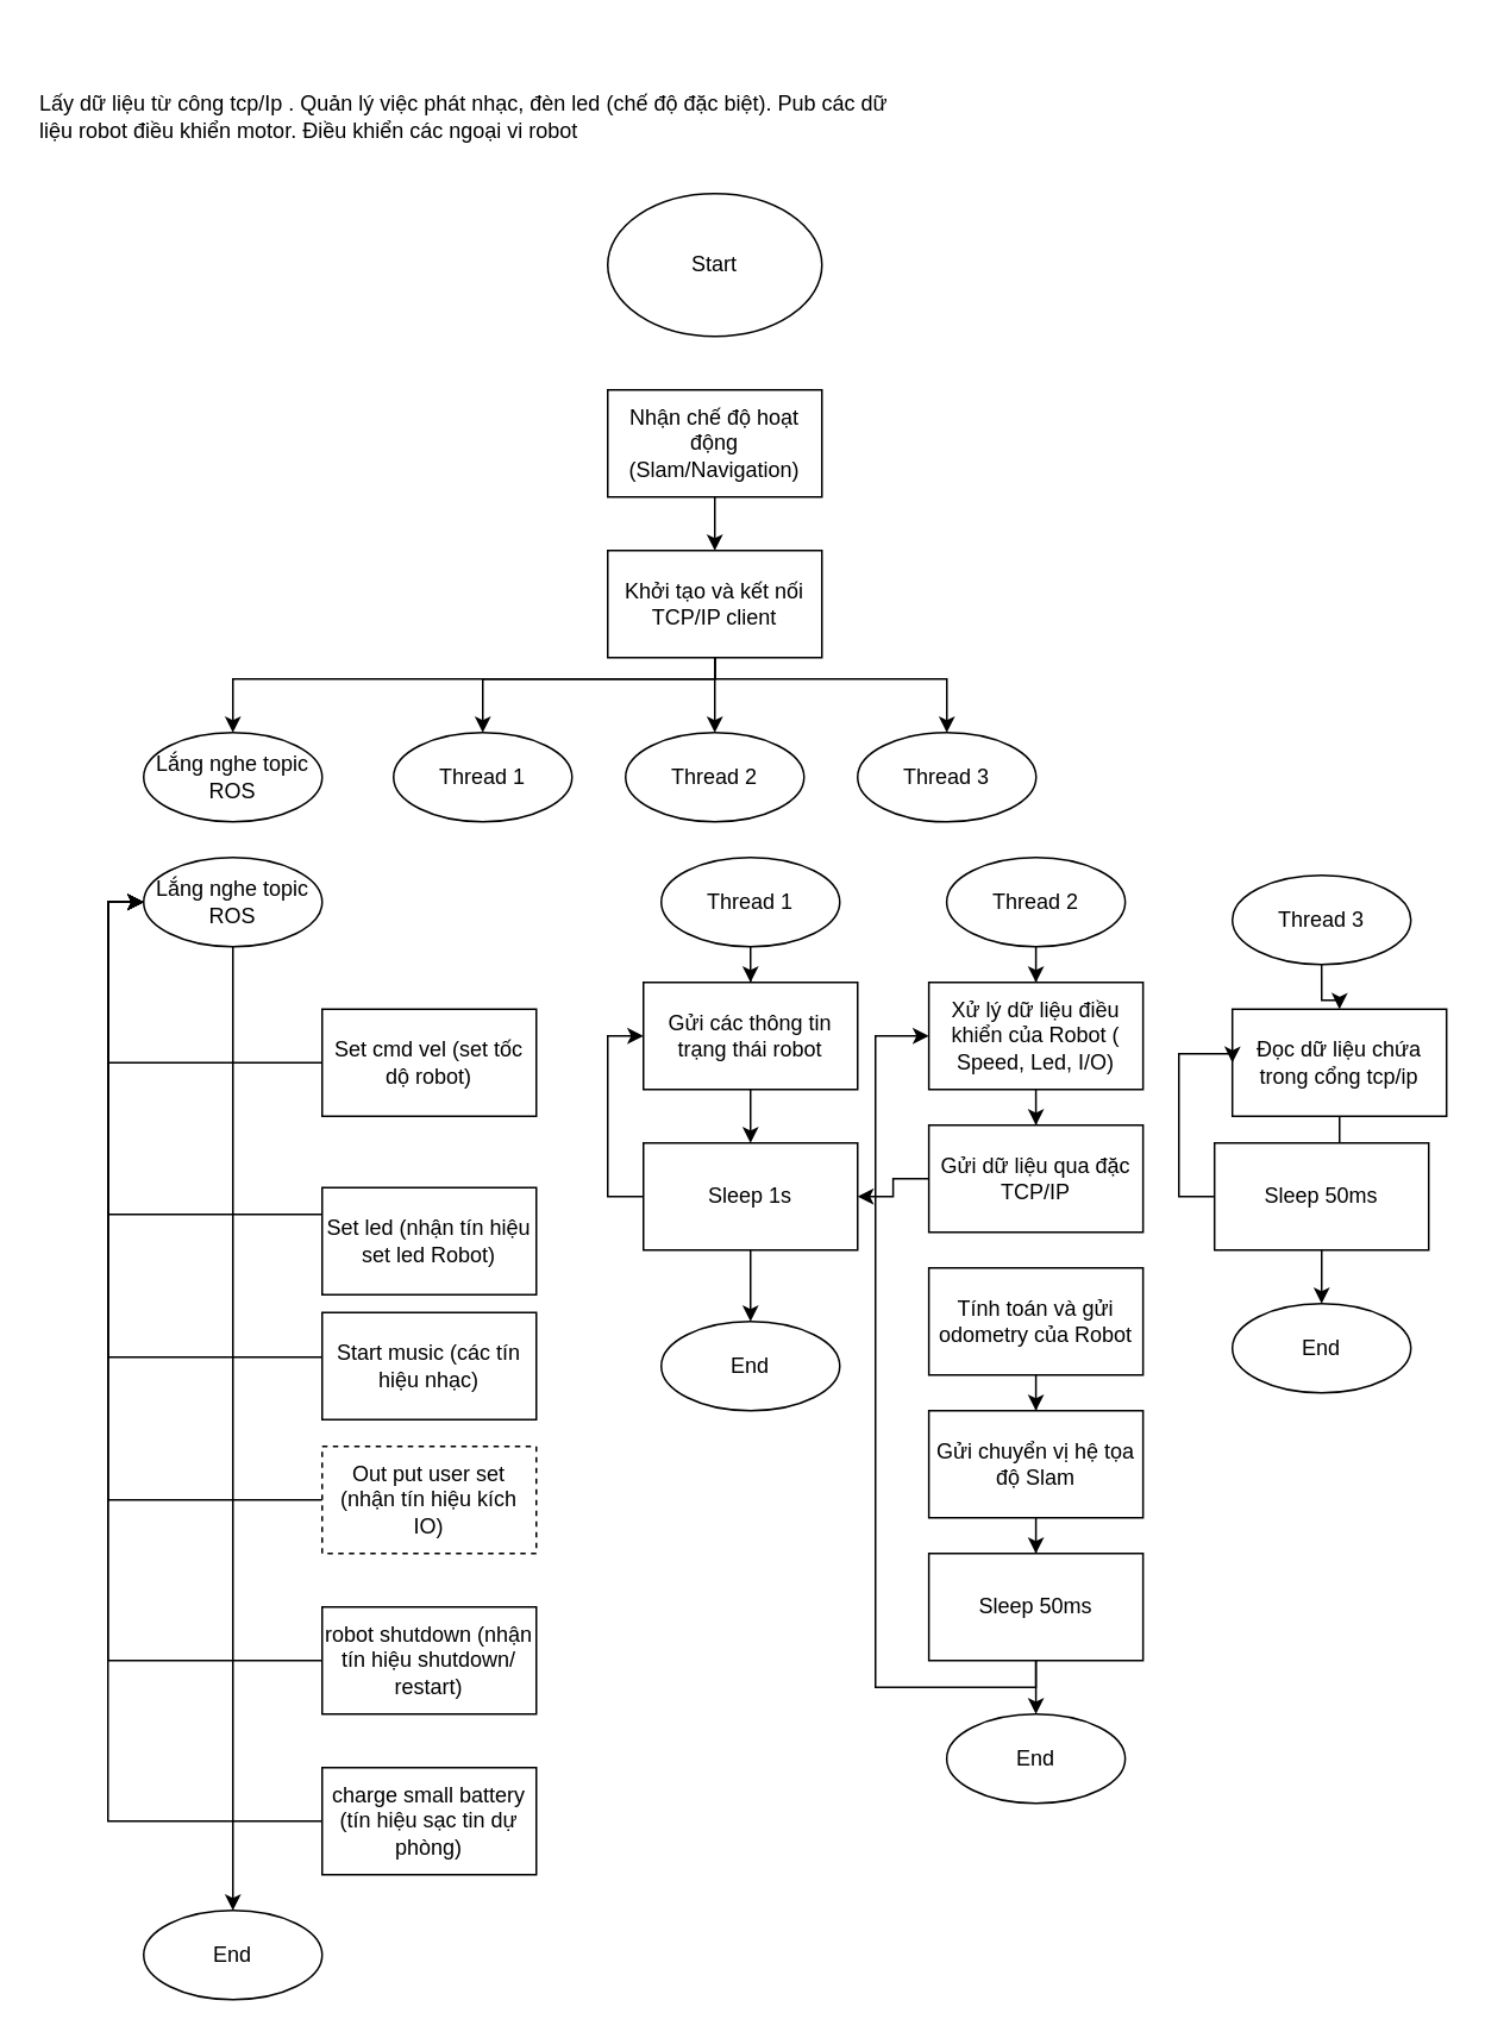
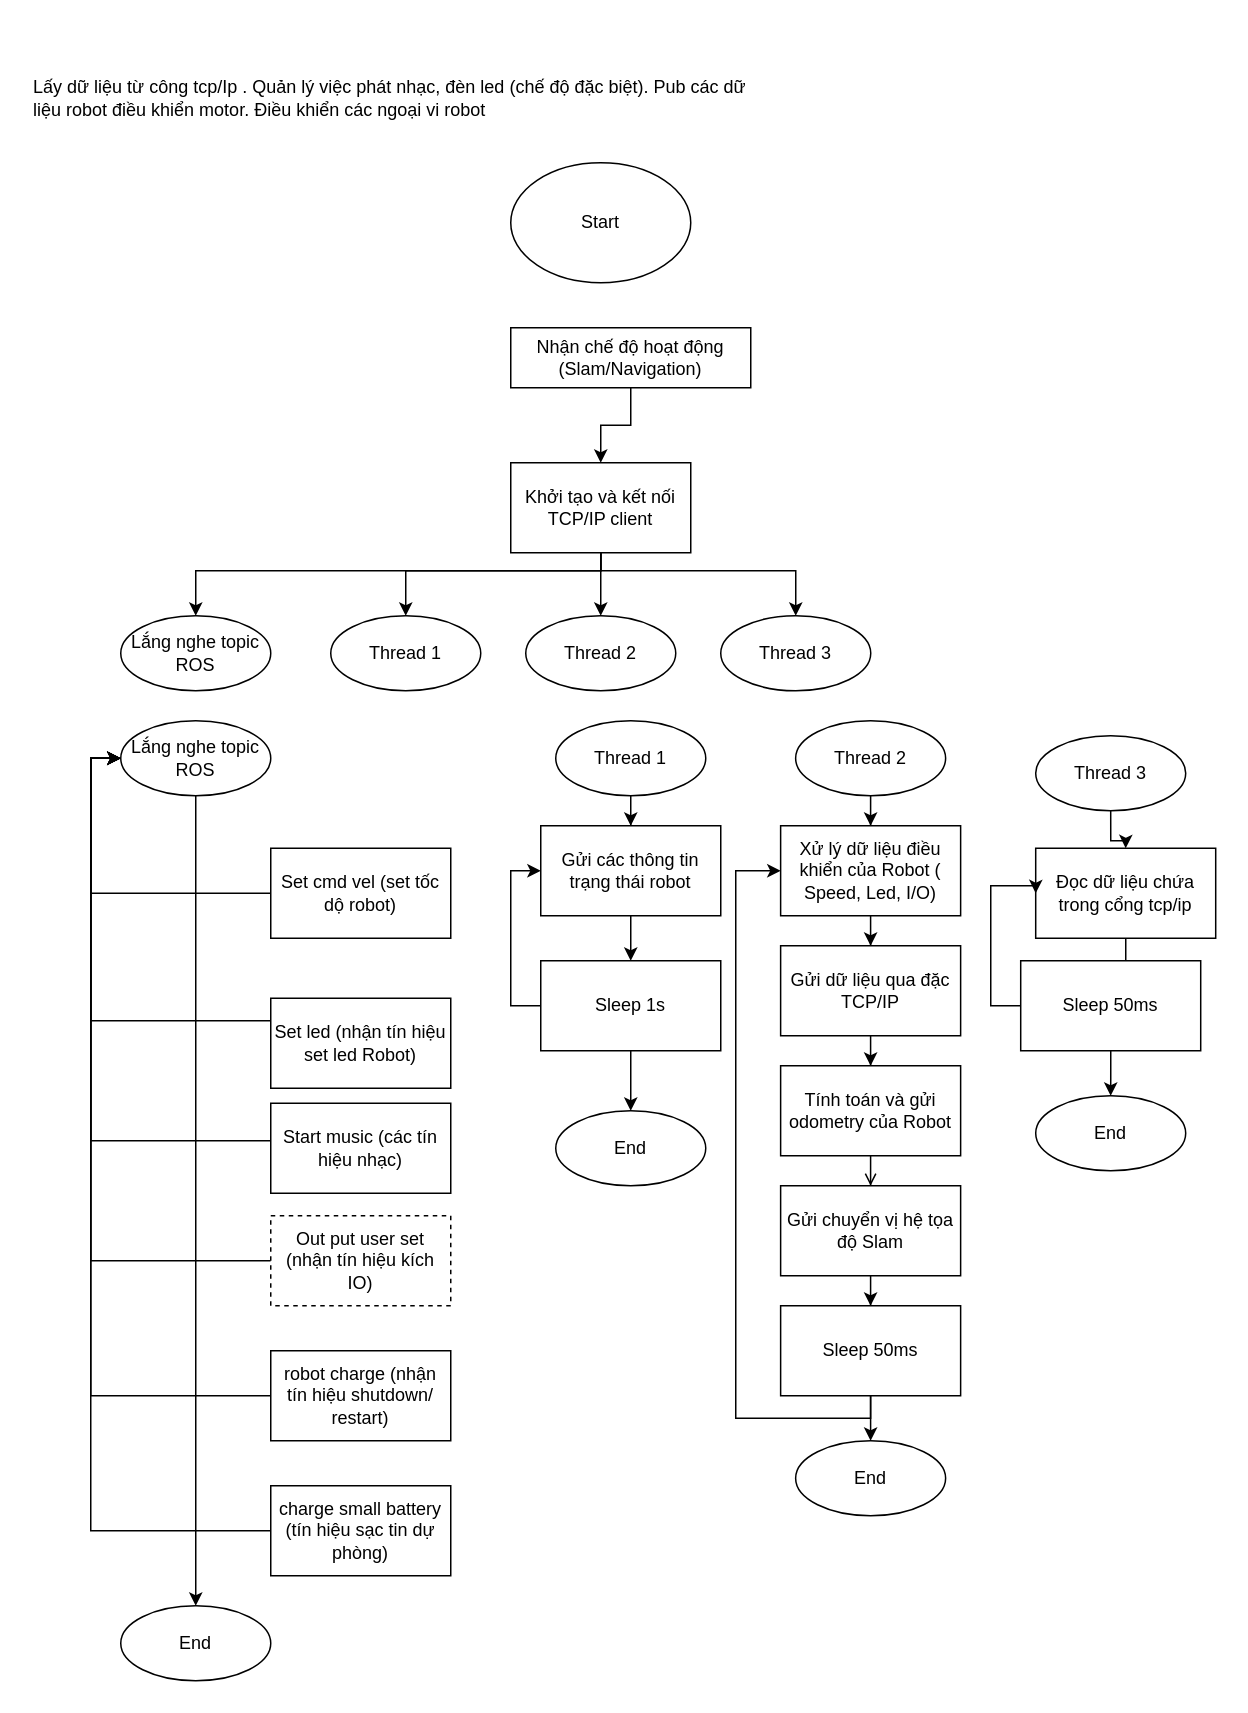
  <mxCell id="0" />
  <mxCell id="1" parent="0" />
  <mxCell id="2" value="Start" style="ellipse;whiteSpace=wrap;html=1;" parent="1" vertex="1"><mxGeometry x="340" y="108" width="120" height="80" as="geometry" /></mxCell>
  <mxCell id="3" style="edgeStyle=orthogonalEdgeStyle;rounded=0;orthogonalLoop=1;jettySize=auto;html=1;entryX=0.5;entryY=0;entryDx=0;entryDy=0;" parent="1" source="4" target="9" edge="1"><mxGeometry relative="1" as="geometry" /></mxCell>
- <mxCell id="4" value="Nhận chế độ hoạt động (Slam/Navigation)" style="rounded=0;whiteSpace=wrap;html=1;" parent="1" vertex="1"><mxGeometry x="340" y="218" width="120" height="60" as="geometry" /></mxCell>
+ <mxCell id="4" value="Nhận chế độ hoạt động (Slam/Navigation)" style="rounded=0;whiteSpace=wrap;html=1;" parent="1" vertex="1"><mxGeometry x="340" y="218" width="160" height="40" as="geometry" /></mxCell>
  <mxCell id="5" style="edgeStyle=orthogonalEdgeStyle;rounded=0;orthogonalLoop=1;jettySize=auto;html=1;entryX=0.5;entryY=0;entryDx=0;entryDy=0;" edge="1" parent="1" source="9" target="10"><mxGeometry relative="1" as="geometry"><Array as="points"><mxPoint x="400" y="380" /><mxPoint x="130" y="380" /></Array></mxGeometry></mxCell>
  <mxCell id="6" style="edgeStyle=orthogonalEdgeStyle;rounded=0;orthogonalLoop=1;jettySize=auto;html=1;entryX=0.5;entryY=0;entryDx=0;entryDy=0;" edge="1" parent="1" source="9" target="11"><mxGeometry relative="1" as="geometry"><Array as="points"><mxPoint x="400" y="380" /><mxPoint x="270" y="380" /></Array></mxGeometry></mxCell>
  <mxCell id="7" style="edgeStyle=orthogonalEdgeStyle;rounded=0;orthogonalLoop=1;jettySize=auto;html=1;entryX=0.5;entryY=0;entryDx=0;entryDy=0;" edge="1" parent="1" source="9" target="12"><mxGeometry relative="1" as="geometry" /></mxCell>
  <mxCell id="8" style="edgeStyle=orthogonalEdgeStyle;rounded=0;orthogonalLoop=1;jettySize=auto;html=1;entryX=0.5;entryY=0;entryDx=0;entryDy=0;" edge="1" parent="1" source="9" target="13"><mxGeometry relative="1" as="geometry"><Array as="points"><mxPoint x="400" y="380" /><mxPoint x="530" y="380" /></Array></mxGeometry></mxCell>
  <mxCell id="9" value="Khởi tạo và kết nối TCP/IP client" style="rounded=0;whiteSpace=wrap;html=1;" parent="1" vertex="1"><mxGeometry x="340" y="308" width="120" height="60" as="geometry" /></mxCell>
  <mxCell id="10" value="Lắng nghe topic&lt;br&gt;ROS" style="ellipse;whiteSpace=wrap;html=1;" parent="1" vertex="1"><mxGeometry x="80" y="410" width="100" height="50" as="geometry" /></mxCell>
  <mxCell id="11" value="Thread 1" style="ellipse;whiteSpace=wrap;html=1;" parent="1" vertex="1"><mxGeometry x="220" y="410" width="100" height="50" as="geometry" /></mxCell>
  <mxCell id="12" value="Thread 2" style="ellipse;whiteSpace=wrap;html=1;" parent="1" vertex="1"><mxGeometry x="350" y="410" width="100" height="50" as="geometry" /></mxCell>
  <mxCell id="13" value="Thread 3" style="ellipse;whiteSpace=wrap;html=1;" parent="1" vertex="1"><mxGeometry x="480" y="410" width="100" height="50" as="geometry" /></mxCell>
  <mxCell id="14" value="Lấy dữ liệu từ công tcp/Ip . Quản lý việc phát nhạc, đèn led (chế độ đặc biệt). Pub các dữ liệu robot điều khiển motor. Điều khiển các ngoại vi robot" style="text;strokeColor=none;fillColor=none;align=left;verticalAlign=middle;rounded=0;whiteSpace=wrap;html=1;" parent="1" vertex="1"><mxGeometry x="20" y="20" width="490" height="90" as="geometry" /></mxCell>
  <mxCell id="15" style="edgeStyle=orthogonalEdgeStyle;rounded=0;orthogonalLoop=1;jettySize=auto;html=1;entryX=0.5;entryY=0;entryDx=0;entryDy=0;" parent="1" source="16" target="18" edge="1"><mxGeometry relative="1" as="geometry" /></mxCell>
  <mxCell id="16" value="Thread 1" style="ellipse;whiteSpace=wrap;html=1;" parent="1" vertex="1"><mxGeometry x="370" y="480" width="100" height="50" as="geometry" /></mxCell>
  <mxCell id="17" style="edgeStyle=orthogonalEdgeStyle;rounded=0;orthogonalLoop=1;jettySize=auto;html=1;" edge="1" parent="1" source="18" target="21"><mxGeometry relative="1" as="geometry" /></mxCell>
  <mxCell id="18" value="Gửi các thông tin trạng thái robot" style="rounded=0;whiteSpace=wrap;html=1;" parent="1" vertex="1"><mxGeometry x="360" y="550" width="120" height="60" as="geometry" /></mxCell>
  <mxCell id="19" style="edgeStyle=orthogonalEdgeStyle;rounded=0;orthogonalLoop=1;jettySize=auto;html=1;entryX=0.5;entryY=0;entryDx=0;entryDy=0;" parent="1" source="21" target="22" edge="1"><mxGeometry relative="1" as="geometry" /></mxCell>
  <mxCell id="20" style="edgeStyle=orthogonalEdgeStyle;rounded=0;orthogonalLoop=1;jettySize=auto;html=1;entryX=0;entryY=0.5;entryDx=0;entryDy=0;" edge="1" parent="1" source="21" target="18"><mxGeometry relative="1" as="geometry"><Array as="points"><mxPoint x="340" y="670" /><mxPoint x="340" y="580" /></Array></mxGeometry></mxCell>
  <mxCell id="21" value="Sleep 1s" style="rounded=0;whiteSpace=wrap;html=1;" parent="1" vertex="1"><mxGeometry x="360" y="640" width="120" height="60" as="geometry" /></mxCell>
  <mxCell id="22" value="End" style="ellipse;whiteSpace=wrap;html=1;" parent="1" vertex="1"><mxGeometry x="370" y="740" width="100" height="50" as="geometry" /></mxCell>
  <mxCell id="23" style="edgeStyle=orthogonalEdgeStyle;rounded=0;orthogonalLoop=1;jettySize=auto;html=1;entryX=0.5;entryY=0;entryDx=0;entryDy=0;" parent="1" source="24" target="26" edge="1"><mxGeometry relative="1" as="geometry" /></mxCell>
  <mxCell id="24" value="Thread 2" style="ellipse;whiteSpace=wrap;html=1;" parent="1" vertex="1"><mxGeometry x="529.92" y="480" width="100" height="50" as="geometry" /></mxCell>
  <mxCell id="25" style="edgeStyle=orthogonalEdgeStyle;rounded=0;orthogonalLoop=1;jettySize=auto;html=1;entryX=0.5;entryY=0;entryDx=0;entryDy=0;" parent="1" source="26" target="28" edge="1"><mxGeometry relative="1" as="geometry" /></mxCell>
  <mxCell id="26" value="Xử lý dữ liệu điều khiển của Robot ( Speed, Led, I/O)" style="rounded=0;whiteSpace=wrap;html=1;" parent="1" vertex="1"><mxGeometry x="519.92" y="550" width="120" height="60" as="geometry" /></mxCell>
- <mxCell id="27" style="edgeStyle=orthogonalEdgeStyle;rounded=0;orthogonalLoop=1;jettySize=auto;html=1;" parent="1" source="28" target="21" edge="1"><mxGeometry relative="1" as="geometry" /></mxCell>
+ <mxCell id="27" style="edgeStyle=orthogonalEdgeStyle;rounded=0;orthogonalLoop=1;jettySize=auto;html=1;entryX=0.5;entryY=0;entryDx=0;entryDy=0;" parent="1" source="28" target="30" edge="1"><mxGeometry relative="1" as="geometry" /></mxCell>
  <mxCell id="28" value="Gửi dữ liệu qua đặc TCP/IP" style="rounded=0;whiteSpace=wrap;html=1;" parent="1" vertex="1"><mxGeometry x="519.92" y="630" width="120" height="60" as="geometry" /></mxCell>
- <mxCell id="29" value="" style="edgeStyle=orthogonalEdgeStyle;rounded=0;orthogonalLoop=1;jettySize=auto;html=1;" parent="1" source="30" target="33" edge="1"><mxGeometry relative="1" as="geometry" /></mxCell>
+ <mxCell id="29" value="" style="edgeStyle=orthogonalEdgeStyle;rounded=0;orthogonalLoop=1;jettySize=auto;html=1;endArrow=open;" parent="1" source="30" target="33" edge="1"><mxGeometry relative="1" as="geometry" /></mxCell>
  <mxCell id="30" value="Tính toán và gửi odometry của Robot" style="rounded=0;whiteSpace=wrap;html=1;" parent="1" vertex="1"><mxGeometry x="519.92" y="710" width="120" height="60" as="geometry" /></mxCell>
  <mxCell id="31" value="End" style="ellipse;whiteSpace=wrap;html=1;" parent="1" vertex="1"><mxGeometry x="529.92" y="960" width="100" height="50" as="geometry" /></mxCell>
  <mxCell id="32" style="edgeStyle=orthogonalEdgeStyle;rounded=0;orthogonalLoop=1;jettySize=auto;html=1;" parent="1" source="33" target="36" edge="1"><mxGeometry relative="1" as="geometry" /></mxCell>
  <mxCell id="33" value="Gửi chuyển vị hệ tọa độ Slam" style="rounded=0;whiteSpace=wrap;html=1;" parent="1" vertex="1"><mxGeometry x="519.92" y="790" width="120" height="60" as="geometry" /></mxCell>
  <mxCell id="34" style="edgeStyle=orthogonalEdgeStyle;rounded=0;orthogonalLoop=1;jettySize=auto;html=1;entryX=0;entryY=0.5;entryDx=0;entryDy=0;" parent="1" source="36" target="26" edge="1"><mxGeometry relative="1" as="geometry"><Array as="points"><mxPoint x="490" y="945" /><mxPoint x="490" y="580" /></Array></mxGeometry></mxCell>
  <mxCell id="35" style="edgeStyle=orthogonalEdgeStyle;rounded=0;orthogonalLoop=1;jettySize=auto;html=1;" parent="1" source="36" target="31" edge="1"><mxGeometry relative="1" as="geometry" /></mxCell>
  <mxCell id="36" value="Sleep 50ms" style="rounded=0;whiteSpace=wrap;html=1;" parent="1" vertex="1"><mxGeometry x="519.92" y="870" width="120" height="60" as="geometry" /></mxCell>
  <mxCell id="37" style="edgeStyle=orthogonalEdgeStyle;rounded=0;orthogonalLoop=1;jettySize=auto;html=1;entryX=0.5;entryY=0;entryDx=0;entryDy=0;" parent="1" source="38" target="40" edge="1"><mxGeometry relative="1" as="geometry" /></mxCell>
  <mxCell id="38" value="Thread 3" style="ellipse;whiteSpace=wrap;html=1;" parent="1" vertex="1"><mxGeometry x="689.97" y="490" width="100" height="50" as="geometry" /></mxCell>
  <mxCell id="39" style="edgeStyle=orthogonalEdgeStyle;rounded=0;orthogonalLoop=1;jettySize=auto;html=1;" parent="1" source="40" target="44" edge="1"><mxGeometry relative="1" as="geometry" /></mxCell>
  <mxCell id="40" value="Đọc dữ liệu chứa trong cổng tcp/ip" style="rounded=0;whiteSpace=wrap;html=1;" parent="1" vertex="1"><mxGeometry x="689.97" y="565" width="120" height="60" as="geometry" /></mxCell>
  <mxCell id="41" value="End" style="ellipse;whiteSpace=wrap;html=1;" parent="1" vertex="1"><mxGeometry x="689.97" y="730" width="100" height="50" as="geometry" /></mxCell>
  <mxCell id="42" style="edgeStyle=orthogonalEdgeStyle;rounded=0;orthogonalLoop=1;jettySize=auto;html=1;" parent="1" source="44" target="41" edge="1"><mxGeometry relative="1" as="geometry" /></mxCell>
  <mxCell id="43" style="edgeStyle=orthogonalEdgeStyle;rounded=0;orthogonalLoop=1;jettySize=auto;html=1;entryX=0;entryY=0.5;entryDx=0;entryDy=0;" parent="1" source="44" target="40" edge="1"><mxGeometry relative="1" as="geometry"><Array as="points"><mxPoint x="660.02" y="670" /><mxPoint x="660.02" y="590" /></Array></mxGeometry></mxCell>
  <mxCell id="44" value="Sleep 50ms" style="rounded=0;whiteSpace=wrap;html=1;" parent="1" vertex="1"><mxGeometry x="679.97" y="640" width="120" height="60" as="geometry" /></mxCell>
  <mxCell id="45" style="edgeStyle=orthogonalEdgeStyle;rounded=0;orthogonalLoop=1;jettySize=auto;html=1;entryX=0.5;entryY=0;entryDx=0;entryDy=0;" edge="1" parent="1" source="46" target="59"><mxGeometry relative="1" as="geometry" /></mxCell>
  <mxCell id="46" value="Lắng nghe topic&lt;br&gt;ROS" style="ellipse;whiteSpace=wrap;html=1;" vertex="1" parent="1"><mxGeometry x="80" y="480" width="100" height="50" as="geometry" /></mxCell>
  <mxCell id="47" style="edgeStyle=orthogonalEdgeStyle;rounded=0;orthogonalLoop=1;jettySize=auto;html=1;entryX=0;entryY=0.5;entryDx=0;entryDy=0;" edge="1" parent="1" source="48" target="46"><mxGeometry relative="1" as="geometry"><Array as="points"><mxPoint x="60" y="595" /><mxPoint x="60" y="505" /></Array></mxGeometry></mxCell>
  <mxCell id="48" value="Set cmd vel (set tốc dộ robot)" style="rounded=0;whiteSpace=wrap;html=1;" vertex="1" parent="1"><mxGeometry x="180" y="565" width="120" height="60" as="geometry" /></mxCell>
  <mxCell id="49" style="edgeStyle=orthogonalEdgeStyle;rounded=0;orthogonalLoop=1;jettySize=auto;html=1;entryX=0;entryY=0.5;entryDx=0;entryDy=0;" edge="1" parent="1" source="50" target="46"><mxGeometry relative="1" as="geometry"><Array as="points"><mxPoint x="60" y="680" /><mxPoint x="60" y="505" /></Array></mxGeometry></mxCell>
  <mxCell id="50" value="Set led (nhận tín hiệu set led Robot)" style="rounded=0;whiteSpace=wrap;html=1;" vertex="1" parent="1"><mxGeometry x="180" y="665" width="120" height="60" as="geometry" /></mxCell>
  <mxCell id="51" style="edgeStyle=orthogonalEdgeStyle;rounded=0;orthogonalLoop=1;jettySize=auto;html=1;entryX=0;entryY=0.5;entryDx=0;entryDy=0;" edge="1" parent="1" source="52" target="46"><mxGeometry relative="1" as="geometry"><Array as="points"><mxPoint x="60" y="760" /><mxPoint x="60" y="505" /></Array></mxGeometry></mxCell>
  <mxCell id="52" value="Start music (các tín hiệu nhạc)" style="rounded=0;whiteSpace=wrap;html=1;" vertex="1" parent="1"><mxGeometry x="180" y="735" width="120" height="60" as="geometry" /></mxCell>
  <mxCell id="53" style="edgeStyle=orthogonalEdgeStyle;rounded=0;orthogonalLoop=1;jettySize=auto;html=1;entryX=0;entryY=0.5;entryDx=0;entryDy=0;" edge="1" parent="1" source="54" target="46"><mxGeometry relative="1" as="geometry"><Array as="points"><mxPoint x="60" y="840" /><mxPoint x="60" y="505" /></Array></mxGeometry></mxCell>
  <mxCell id="54" value="Out put user set (nhận tín hiệu kích IO)" style="rounded=0;whiteSpace=wrap;html=1;dashed=1;" vertex="1" parent="1"><mxGeometry x="180" y="810" width="120" height="60" as="geometry" /></mxCell>
  <mxCell id="55" style="edgeStyle=orthogonalEdgeStyle;rounded=0;orthogonalLoop=1;jettySize=auto;html=1;entryX=0;entryY=0.5;entryDx=0;entryDy=0;" edge="1" parent="1" source="56" target="46"><mxGeometry relative="1" as="geometry"><Array as="points"><mxPoint x="60" y="930" /><mxPoint x="60" y="505" /></Array></mxGeometry></mxCell>
- <mxCell id="56" value="robot shutdown (nhận tín hiệu shutdown/ restart)" style="rounded=0;whiteSpace=wrap;html=1;" vertex="1" parent="1"><mxGeometry x="180" y="900" width="120" height="60" as="geometry" /></mxCell>
+ <mxCell id="56" value="robot charge (nhận tín hiệu shutdown/ restart)" style="rounded=0;whiteSpace=wrap;html=1;" vertex="1" parent="1"><mxGeometry x="180" y="900" width="120" height="60" as="geometry" /></mxCell>
  <mxCell id="57" style="edgeStyle=orthogonalEdgeStyle;rounded=0;orthogonalLoop=1;jettySize=auto;html=1;entryX=0;entryY=0.5;entryDx=0;entryDy=0;" edge="1" parent="1" source="58" target="46"><mxGeometry relative="1" as="geometry"><mxPoint x="30" y="620" as="targetPoint" /><Array as="points"><mxPoint x="60" y="1020" /><mxPoint x="60" y="505" /></Array></mxGeometry></mxCell>
  <mxCell id="58" value="charge small battery (tín hiệu sạc tin dự phòng)" style="rounded=0;whiteSpace=wrap;html=1;" vertex="1" parent="1"><mxGeometry x="180" y="990" width="120" height="60" as="geometry" /></mxCell>
  <mxCell id="59" value="End" style="ellipse;whiteSpace=wrap;html=1;" vertex="1" parent="1"><mxGeometry x="80" y="1070" width="100" height="50" as="geometry" /></mxCell>
